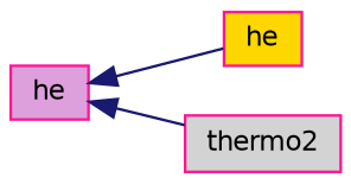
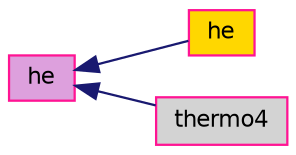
  digraph {
    rankdir=LR
    node [color=deeppink fontname=Helvetica fontsize=10 shape=record style=filled]
    edge [color=midnightblue dir=back fontname=Helvetica fontsize=10 labelfontname=Helvetica labelfontsize=10 style=solid]
    n1 [fillcolor=plum fontcolor=black height=0.2 label=he width=0.4]
    n2 [height=0.2 label=he width=0.4 fillcolor=gold]
-   n3 [height=0.2 label=thermo2 width=0.4 fillcolor=lightgrey]
+   n3 [height=0.2 label=thermo4 width=0.4 fillcolor=lightgrey]
    n1 -> n2
    n1 -> n3
  }
